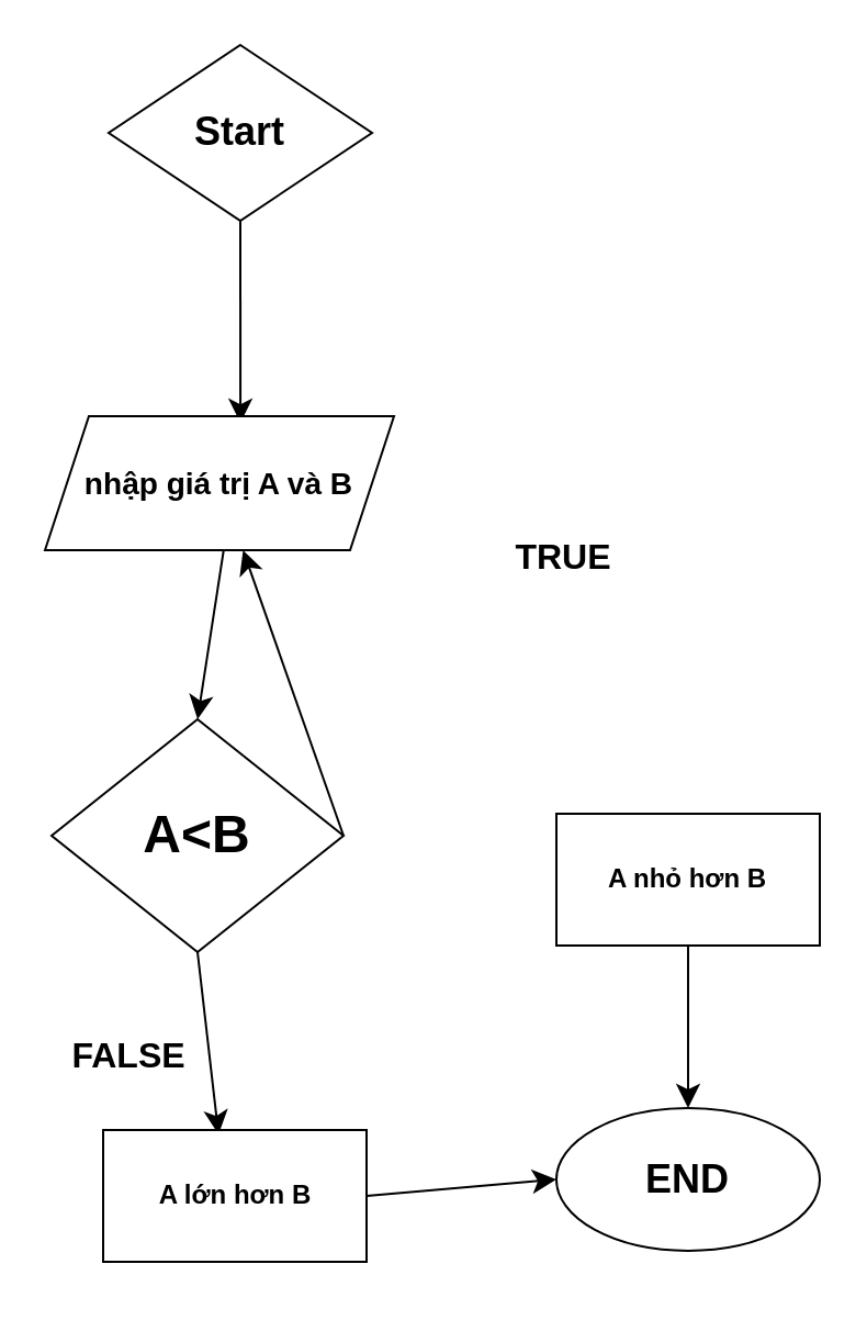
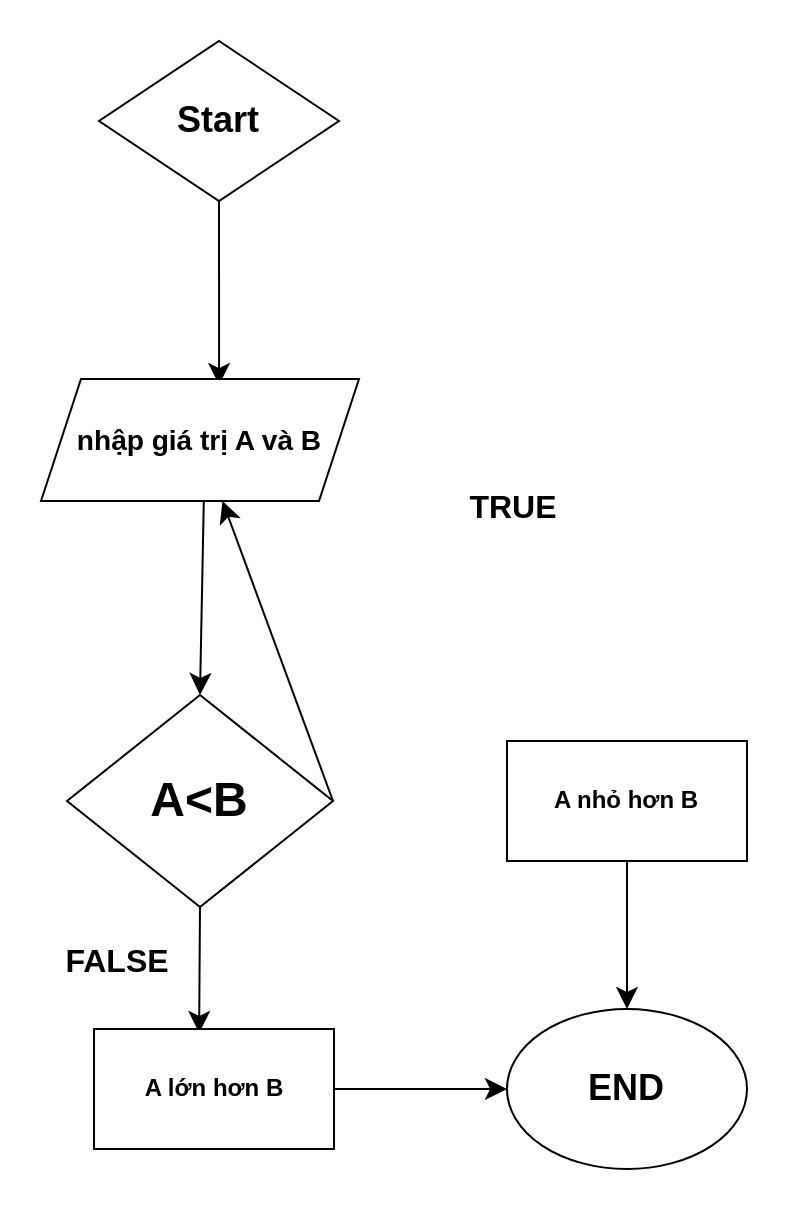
  <mxCell id="0" />
  <mxCell id="1" parent="0" />
  <mxCell id="2" value="&lt;h2&gt;&lt;b&gt;Start&lt;/b&gt;&lt;/h2&gt;" style="rhombus;whiteSpace=wrap;html=1;" vertex="1" parent="1"><mxGeometry x="49" y="20" width="120" height="80" as="geometry" /></mxCell>
  <mxCell id="3" value="" style="endArrow=classic;html=1;rounded=0;fontSize=12;startSize=8;endSize=8;curved=1;exitX=0.5;exitY=1;exitDx=0;exitDy=0;entryX=0.56;entryY=0.05;entryDx=0;entryDy=0;entryPerimeter=0;" edge="1" parent="1" source="2" target="4"><mxGeometry width="50" height="50" relative="1" as="geometry"><mxPoint x="319" y="511" as="sourcePoint" /><mxPoint x="315" y="344" as="targetPoint" /></mxGeometry></mxCell>
  <mxCell id="4" value="&lt;h3&gt;&lt;b&gt;nhập giá trị A và B&lt;/b&gt;&lt;/h3&gt;" style="shape=parallelogram;perimeter=parallelogramPerimeter;whiteSpace=wrap;html=1;fixedSize=1;" vertex="1" parent="1"><mxGeometry x="20" y="189" width="159" height="61" as="geometry" /></mxCell>
  <mxCell id="5" value="" style="endArrow=classic;html=1;rounded=0;fontSize=12;startSize=8;endSize=8;curved=1;entryX=0.5;entryY=0;entryDx=0;entryDy=0;exitX=0.568;exitY=0.939;exitDx=0;exitDy=0;exitPerimeter=0;" edge="1" parent="1" target="6"><mxGeometry width="50" height="50" relative="1" as="geometry"><mxPoint x="101.402" y="249.999" as="sourcePoint" /><mxPoint x="97.59" y="350.72" as="targetPoint" /></mxGeometry></mxCell>
- <mxCell id="6" value="&lt;h1&gt;&lt;b&gt;A&amp;lt;B&lt;/b&gt;&lt;/h1&gt;" style="rhombus;whiteSpace=wrap;html=1;" vertex="1" parent="1"><mxGeometry x="23" y="327" width="133" height="106" as="geometry" /></mxCell>
+ <mxCell id="6" value="&lt;h1&gt;&lt;b&gt;A&amp;lt;B&lt;/b&gt;&lt;/h1&gt;" style="rhombus;whiteSpace=wrap;html=1;" vertex="1" parent="1"><mxGeometry x="33" y="347" width="133" height="106" as="geometry" /></mxCell>
  <mxCell id="7" value="" style="endArrow=classic;html=1;rounded=0;fontSize=12;startSize=8;endSize=8;curved=1;exitX=1;exitY=0.5;exitDx=0;exitDy=0;" edge="1" parent="1" source="6" target="4"><mxGeometry width="50" height="50" relative="1" as="geometry"><mxPoint x="319" y="436" as="sourcePoint" /><mxPoint x="256" y="400" as="targetPoint" /></mxGeometry></mxCell>
- <mxCell id="8" value="&lt;h2&gt;&lt;b&gt;END&lt;/b&gt;&lt;/h2&gt;" style="ellipse;whiteSpace=wrap;html=1;" vertex="1" parent="1"><mxGeometry x="253" y="504" width="120" height="65" as="geometry" /></mxCell>
+ <mxCell id="8" value="&lt;h2&gt;&lt;b&gt;END&lt;/b&gt;&lt;/h2&gt;" style="ellipse;whiteSpace=wrap;html=1;" vertex="1" parent="1"><mxGeometry x="253" y="504" width="120" height="80" as="geometry" /></mxCell>
  <mxCell id="9" value="" style="endArrow=classic;html=1;rounded=0;fontSize=12;startSize=8;endSize=8;curved=1;exitX=0.5;exitY=1;exitDx=0;exitDy=0;entryX=0.438;entryY=0.033;entryDx=0;entryDy=0;entryPerimeter=0;" edge="1" parent="1" source="6" target="13"><mxGeometry width="50" height="50" relative="1" as="geometry"><mxPoint x="392" y="543" as="sourcePoint" /><mxPoint x="102" y="522" as="targetPoint" /></mxGeometry></mxCell>
  <mxCell id="10" value="&lt;b&gt;TRUE&lt;/b&gt;" style="text;html=1;align=center;verticalAlign=middle;resizable=0;points=[];autosize=1;strokeColor=none;fillColor=none;fontSize=16;" vertex="1" parent="1"><mxGeometry x="225" y="237" width="62" height="31" as="geometry" /></mxCell>
  <mxCell id="11" value="&lt;b&gt;FALSE&lt;/b&gt;" style="text;html=1;align=center;verticalAlign=middle;resizable=0;points=[];autosize=1;strokeColor=none;fillColor=none;fontSize=16;" vertex="1" parent="1"><mxGeometry x="23" y="464" width="70" height="31" as="geometry" /></mxCell>
  <mxCell id="12" value="&lt;b&gt;A nhỏ hơn B&lt;/b&gt;" style="rounded=0;whiteSpace=wrap;html=1;" vertex="1" parent="1"><mxGeometry x="253" y="370" width="120" height="60" as="geometry" /></mxCell>
  <mxCell id="13" value="&lt;b&gt;A lớn hơn B&lt;/b&gt;" style="rounded=0;whiteSpace=wrap;html=1;" vertex="1" parent="1"><mxGeometry x="46.5" y="514" width="120" height="60" as="geometry" /></mxCell>
  <mxCell id="14" value="" style="endArrow=classic;html=1;rounded=0;fontSize=12;startSize=8;endSize=8;curved=1;exitX=0.5;exitY=1;exitDx=0;exitDy=0;entryX=0.5;entryY=0;entryDx=0;entryDy=0;" edge="1" parent="1" source="12" target="8"><mxGeometry width="50" height="50" relative="1" as="geometry"><mxPoint x="315" y="435" as="sourcePoint" /><mxPoint x="316" y="512" as="targetPoint" /></mxGeometry></mxCell>
  <mxCell id="15" value="" style="endArrow=classic;html=1;rounded=0;fontSize=12;startSize=8;endSize=8;curved=1;exitX=1;exitY=0.5;exitDx=0;exitDy=0;entryX=0;entryY=0.5;entryDx=0;entryDy=0;" edge="1" parent="1" source="13" target="8"><mxGeometry width="50" height="50" relative="1" as="geometry"><mxPoint x="323" y="440" as="sourcePoint" /><mxPoint x="323" y="524" as="targetPoint" /></mxGeometry></mxCell>
